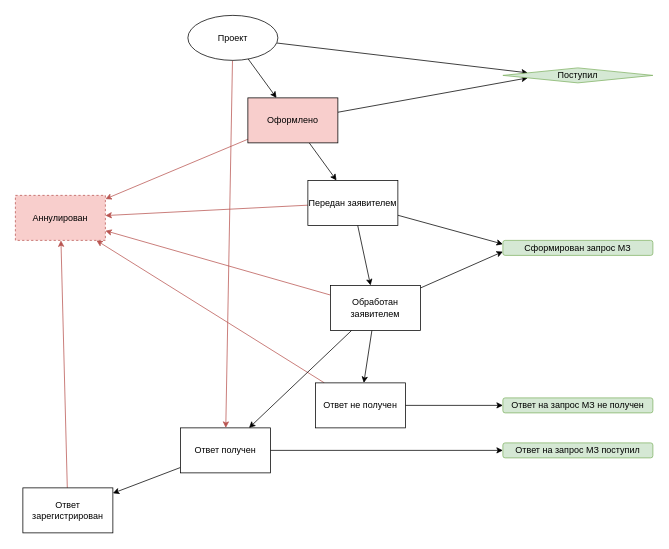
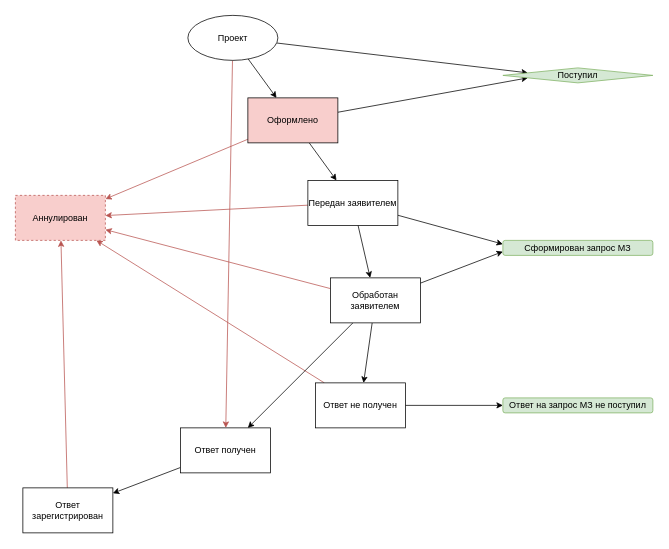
  <mxCell id="0" />
  <mxCell id="1" parent="0" />
  <mxCell id="2" style="rounded=0;orthogonalLoop=1;jettySize=auto;html=1;" edge="1" parent="1" source="5" target="9"><mxGeometry relative="1" as="geometry" /></mxCell>
  <mxCell id="3" style="edgeStyle=none;rounded=0;orthogonalLoop=1;jettySize=auto;html=1;fillColor=#f8cecc;strokeColor=#b85450;" edge="1" parent="1" source="5" target="19"><mxGeometry relative="1" as="geometry" /></mxCell>
  <mxCell id="4" style="edgeStyle=none;rounded=0;orthogonalLoop=1;jettySize=auto;html=1;entryX=0;entryY=0.25;entryDx=0;entryDy=0;" edge="1" parent="1" source="5" target="29"><mxGeometry relative="1" as="geometry" /></mxCell>
  <mxCell id="5" value="Проект" style="ellipse;whiteSpace=wrap;html=1;" vertex="1" parent="1"><mxGeometry x="250" y="20" width="120" height="60" as="geometry" /></mxCell>
  <mxCell id="6" style="edgeStyle=none;rounded=0;orthogonalLoop=1;jettySize=auto;html=1;" edge="1" parent="1" source="9" target="13"><mxGeometry relative="1" as="geometry" /></mxCell>
  <mxCell id="7" style="edgeStyle=none;rounded=0;orthogonalLoop=1;jettySize=auto;html=1;fillColor=#f8cecc;strokeColor=#b85450;" edge="1" parent="1" source="9" target="22"><mxGeometry relative="1" as="geometry" /></mxCell>
  <mxCell id="8" style="edgeStyle=none;rounded=0;orthogonalLoop=1;jettySize=auto;html=1;entryX=0;entryY=0.75;entryDx=0;entryDy=0;" edge="1" parent="1" source="9" target="29"><mxGeometry relative="1" as="geometry" /></mxCell>
  <mxCell id="9" value="Оформлено" style="rounded=0;whiteSpace=wrap;html=1;fillColor=#f8cecc;" vertex="1" parent="1"><mxGeometry x="330" y="130" width="120" height="60" as="geometry" /></mxCell>
  <mxCell id="10" style="edgeStyle=none;rounded=0;orthogonalLoop=1;jettySize=auto;html=1;" edge="1" parent="1" source="13" target="27"><mxGeometry relative="1" as="geometry" /></mxCell>
  <mxCell id="11" style="edgeStyle=none;rounded=0;orthogonalLoop=1;jettySize=auto;html=1;fillColor=#f8cecc;strokeColor=#b85450;" edge="1" parent="1" source="13" target="22"><mxGeometry relative="1" as="geometry" /></mxCell>
  <mxCell id="12" style="edgeStyle=none;rounded=0;orthogonalLoop=1;jettySize=auto;html=1;entryX=0;entryY=0.25;entryDx=0;entryDy=0;" edge="1" parent="1" source="13" target="28"><mxGeometry relative="1" as="geometry"><mxPoint x="610" y="270" as="targetPoint" /></mxGeometry></mxCell>
  <mxCell id="13" value="Передан заявителем" style="rounded=0;whiteSpace=wrap;html=1;" vertex="1" parent="1"><mxGeometry x="410" y="240" width="120" height="60" as="geometry" /></mxCell>
  <mxCell id="14" style="edgeStyle=none;rounded=0;orthogonalLoop=1;jettySize=auto;html=1;fillColor=#f8cecc;strokeColor=#b85450;" edge="1" parent="1" source="15" target="22"><mxGeometry relative="1" as="geometry" /></mxCell>
  <mxCell id="15" value="Ответ зарегистрирован" style="rounded=0;whiteSpace=wrap;html=1;" vertex="1" parent="1"><mxGeometry y="650" width="120" height="60" as="geometry" x="30" /></mxCell>
  <mxCell id="16" style="edgeStyle=none;rounded=0;orthogonalLoop=1;jettySize=auto;html=1;" edge="1" parent="1" source="19" target="15"><mxGeometry relative="1" as="geometry" /></mxCell>
  <mxCell id="17" style="edgeStyle=none;rounded=0;orthogonalLoop=1;jettySize=auto;html=1;fillColor=#f8cecc;strokeColor=#b85450;" edge="1" parent="1" source="21" target="22"><mxGeometry relative="1" as="geometry" /></mxCell>
- <mxCell id="18" style="edgeStyle=none;rounded=0;orthogonalLoop=1;jettySize=auto;html=1;entryX=0;entryY=0.5;entryDx=0;entryDy=0;" edge="1" parent="1" source="19" target="31"><mxGeometry relative="1" as="geometry" /></mxCell>
  <mxCell id="19" value="Ответ получен" style="rounded=0;whiteSpace=wrap;html=1;" vertex="1" parent="1"><mxGeometry x="240" y="570" width="120" height="60" as="geometry" /></mxCell>
  <mxCell id="20" style="edgeStyle=none;rounded=0;orthogonalLoop=1;jettySize=auto;html=1;" edge="1" parent="1" source="21" target="30"><mxGeometry relative="1" as="geometry" /></mxCell>
  <mxCell id="21" value="Ответ не получен" style="rounded=0;whiteSpace=wrap;html=1;" vertex="1" parent="1"><mxGeometry x="420" y="510" width="120" height="60" as="geometry" /></mxCell>
  <mxCell id="22" value="Аннулирован" style="rounded=0;whiteSpace=wrap;html=1;fillColor=#f8cecc;strokeColor=#b85450;dashed=1;" vertex="1" parent="1"><mxGeometry x="20" y="260" width="120" height="60" as="geometry" /></mxCell>
  <mxCell id="23" style="edgeStyle=none;rounded=0;orthogonalLoop=1;jettySize=auto;html=1;" edge="1" parent="1" source="27" target="21"><mxGeometry relative="1" as="geometry" /></mxCell>
  <mxCell id="24" style="edgeStyle=none;rounded=0;orthogonalLoop=1;jettySize=auto;html=1;" edge="1" parent="1" source="27" target="19"><mxGeometry relative="1" as="geometry" /></mxCell>
  <mxCell id="25" style="edgeStyle=none;rounded=0;orthogonalLoop=1;jettySize=auto;html=1;fillColor=#f8cecc;strokeColor=#b85450;" edge="1" parent="1" source="27" target="22"><mxGeometry relative="1" as="geometry" /></mxCell>
  <mxCell id="26" style="edgeStyle=none;rounded=0;orthogonalLoop=1;jettySize=auto;html=1;entryX=0;entryY=0.75;entryDx=0;entryDy=0;" edge="1" parent="1" source="27" target="28"><mxGeometry relative="1" as="geometry" /></mxCell>
- <mxCell id="27" value="Обработан заявителем" style="rounded=0;whiteSpace=wrap;html=1;" vertex="1" parent="1"><mxGeometry x="440" y="380" width="120" height="60" as="geometry" /></mxCell>
+ <mxCell id="27" value="Обработан заявителем" style="rounded=0;whiteSpace=wrap;html=1;" vertex="1" parent="1"><mxGeometry x="440" y="370" width="120" height="60" as="geometry" /></mxCell>
  <mxCell id="28" value="Сформирован запрос МЗ" style="rounded=1;whiteSpace=wrap;html=1;fillColor=#d5e8d4;strokeColor=#82b366;" vertex="1" parent="1"><mxGeometry x="670" y="320" width="200" height="20" as="geometry" /></mxCell>
  <mxCell id="29" value="Поступил" style="rhombus;whiteSpace=wrap;html=1;fillColor=#d5e8d4;strokeColor=#82b366;" vertex="1" parent="1"><mxGeometry x="670" y="90" width="200" height="20" as="geometry" /></mxCell>
- <mxCell id="30" value="Ответ на запрос МЗ не получен" style="rounded=1;whiteSpace=wrap;html=1;fillColor=#d5e8d4;strokeColor=#82b366;" vertex="1" parent="1"><mxGeometry x="670" y="530" width="200" height="20" as="geometry" /></mxCell>
- <mxCell id="31" value="Ответ на запрос МЗ поступил" style="rounded=1;whiteSpace=wrap;html=1;fillColor=#d5e8d4;strokeColor=#82b366;" vertex="1" parent="1"><mxGeometry x="670" y="590" width="200" height="20" as="geometry" /></mxCell>
+ <mxCell id="30" value="Ответ на запрос МЗ не поступил" style="rounded=1;whiteSpace=wrap;html=1;fillColor=#d5e8d4;strokeColor=#82b366;" vertex="1" parent="1"><mxGeometry x="670" y="530" width="200" height="20" as="geometry" /></mxCell>
